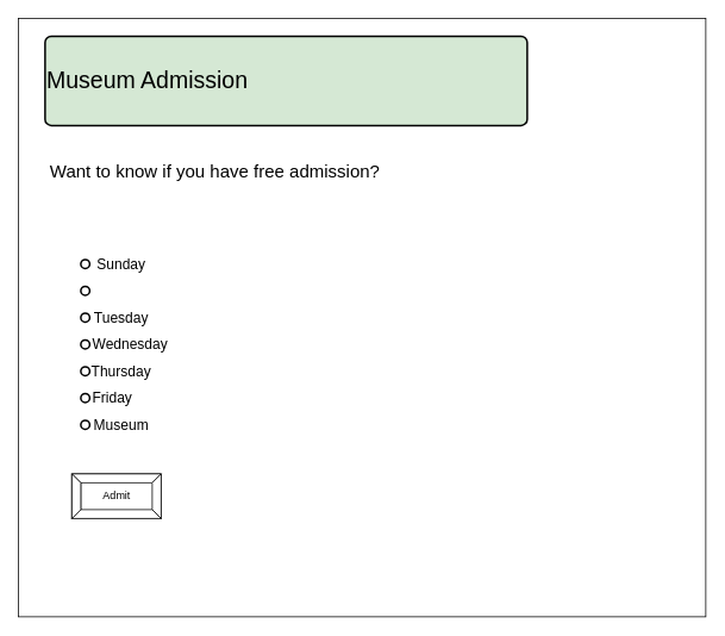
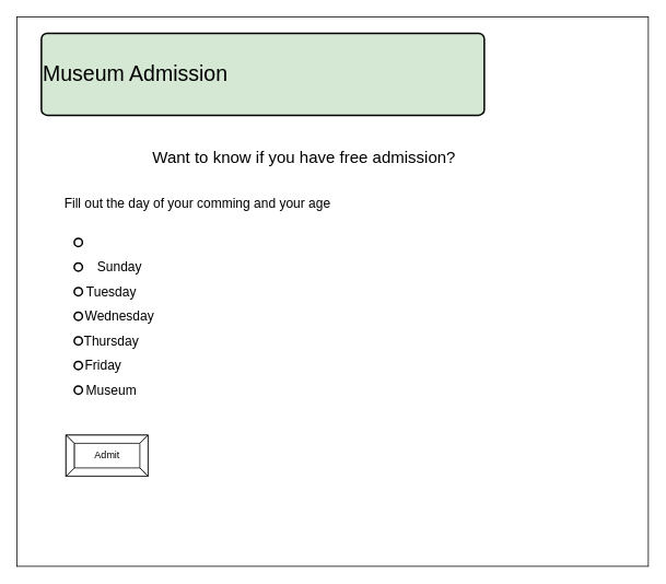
  <mxCell id="0" />
  <mxCell id="1" parent="0" />
  <mxCell id="2" value="" style="rounded=0;whiteSpace=wrap;html=1;" parent="1" vertex="1"><mxGeometry x="20" y="20" width="770" height="670" as="geometry" /></mxCell>
  <mxCell id="3" value="Admit" style="labelPosition=center;verticalLabelPosition=middle;align=center;html=1;shape=mxgraph.basic.button;dx=10;" parent="1" vertex="1"><mxGeometry x="80" y="530" width="100" height="50" as="geometry" /></mxCell>
  <mxCell id="4" value="&lt;font style=&quot;font-size: 26px&quot;&gt;Museum Admission&lt;/font&gt;" style="rounded=1;whiteSpace=wrap;html=1;absoluteArcSize=1;arcSize=14;strokeWidth=2;align=left;fillColor=#d5e8d4;" vertex="1" parent="1"><mxGeometry x="50" y="40" width="540" height="100" as="geometry" /></mxCell>
- <mxCell id="5" value="&lt;font style=&quot;font-size: 20px&quot;&gt;Want to know if you have free admission?&lt;/font&gt;" style="text;html=1;align=center;verticalAlign=middle;resizable=0;points=[];autosize=1;strokeColor=none;fillColor=none;fontSize=26;" vertex="1" parent="1"><mxGeometry x="50" y="170" width="380" height="40" as="geometry" /></mxCell>
+ <mxCell id="5" value="&lt;font style=&quot;font-size: 20px&quot;&gt;Want to know if you have free admission?&lt;/font&gt;" style="text;html=1;align=center;verticalAlign=middle;resizable=0;points=[];autosize=1;strokeColor=none;fillColor=none;fontSize=26;" vertex="1" parent="1"><mxGeometry x="180" y="170" width="380" height="40" as="geometry" /></mxCell>
+ <mxCell id="6" value="&lt;font style=&quot;font-size: 16px&quot;&gt;Fill out the day of your comming and your age&lt;/font&gt;" style="text;html=1;align=center;verticalAlign=middle;resizable=0;points=[];autosize=1;strokeColor=none;fillColor=none;fontSize=20;" vertex="1" parent="1"><mxGeometry x="70" y="230" width="340" height="30" as="geometry" /></mxCell>
  <mxCell id="7" value="" style="strokeWidth=2;html=1;shape=mxgraph.flowchart.start_2;whiteSpace=wrap;fontSize=16;" vertex="1" parent="1"><mxGeometry x="90" y="290" width="10" height="10" as="geometry" /></mxCell>
  <mxCell id="8" value="" style="strokeWidth=2;html=1;shape=mxgraph.flowchart.start_2;whiteSpace=wrap;fontSize=16;" vertex="1" parent="1"><mxGeometry x="90" y="320" width="10" height="10" as="geometry" /></mxCell>
  <mxCell id="9" value="" style="strokeWidth=2;html=1;shape=mxgraph.flowchart.start_2;whiteSpace=wrap;fontSize=16;" vertex="1" parent="1"><mxGeometry x="90" y="350" width="10" height="10" as="geometry" /></mxCell>
  <mxCell id="10" value="" style="strokeWidth=2;html=1;shape=mxgraph.flowchart.start_2;whiteSpace=wrap;fontSize=16;" vertex="1" parent="1"><mxGeometry x="90" y="380" width="10" height="10" as="geometry" /></mxCell>
  <mxCell id="11" value="" style="strokeWidth=2;html=1;shape=mxgraph.flowchart.start_2;whiteSpace=wrap;fontSize=16;" vertex="1" parent="1"><mxGeometry x="90" y="410" width="10" height="10" as="geometry" /></mxCell>
  <mxCell id="12" value="" style="strokeWidth=2;html=1;shape=mxgraph.flowchart.start_2;whiteSpace=wrap;fontSize=16;" vertex="1" parent="1"><mxGeometry x="90" y="440" width="10" height="10" as="geometry" /></mxCell>
  <mxCell id="13" value="" style="strokeWidth=2;html=1;shape=mxgraph.flowchart.start_2;whiteSpace=wrap;fontSize=16;" vertex="1" parent="1"><mxGeometry x="90" y="470" width="10" height="10" as="geometry" /></mxCell>
- <mxCell id="14" value="Sunday" style="text;html=1;align=center;verticalAlign=middle;resizable=0;points=[];autosize=1;strokeColor=none;fillColor=none;fontSize=16;" vertex="1" parent="1"><mxGeometry x="100" y="285" width="70" height="20" as="geometry" /></mxCell>
+ <mxCell id="14" value="Sunday" style="text;html=1;align=center;verticalAlign=middle;resizable=0;points=[];autosize=1;strokeColor=none;fillColor=none;fontSize=16;" vertex="1" parent="1"><mxGeometry x="110" y="315" width="70" height="20" as="geometry" /></mxCell>
  <mxCell id="15" value="Tuesday" style="text;html=1;align=center;verticalAlign=middle;resizable=0;points=[];autosize=1;strokeColor=none;fillColor=none;fontSize=16;" vertex="1" parent="1"><mxGeometry x="95" y="345" width="80" height="20" as="geometry" /></mxCell>
  <mxCell id="16" value="Wednesday" style="text;html=1;align=center;verticalAlign=middle;resizable=0;points=[];autosize=1;strokeColor=none;fillColor=none;fontSize=16;" vertex="1" parent="1"><mxGeometry x="95" y="375" width="100" height="20" as="geometry" /></mxCell>
  <mxCell id="17" value="Thursday" style="text;html=1;align=center;verticalAlign=middle;resizable=0;points=[];autosize=1;strokeColor=none;fillColor=none;fontSize=16;" vertex="1" parent="1"><mxGeometry x="95" y="405" width="80" height="20" as="geometry" /></mxCell>
  <mxCell id="18" value="Friday" style="text;html=1;align=center;verticalAlign=middle;resizable=0;points=[];autosize=1;strokeColor=none;fillColor=none;fontSize=16;" vertex="1" parent="1"><mxGeometry x="95" y="435" width="60" height="20" as="geometry" /></mxCell>
  <mxCell id="19" value="Museum" style="text;html=1;align=center;verticalAlign=middle;resizable=0;points=[];autosize=1;strokeColor=none;fillColor=none;fontSize=16;" vertex="1" parent="1"><mxGeometry x="95" y="465" width="80" height="20" as="geometry" /></mxCell>
